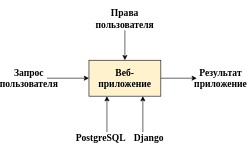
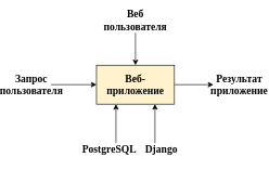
  <mxCell id="0" />
  <mxCell id="1" parent="0" />
  <mxCell id="2" value="&lt;font face=&quot;Times New Roman&quot; size=&quot;3&quot;&gt;&lt;b&gt;Веб-приложение&lt;/b&gt;&lt;/font&gt;" style="rounded=0;whiteSpace=wrap;html=1;fillColor=#fff2cc;" vertex="1" parent="1"><mxGeometry x="140" y="100" width="120" height="60" as="geometry" /></mxCell>
  <mxCell id="3" value="" style="endArrow=classic;html=1;entryX=0;entryY=0.5;entryDx=0;entryDy=0;" edge="1" parent="1" target="2"><mxGeometry width="50" height="50" relative="1" as="geometry"><mxPoint x="70" y="130" as="sourcePoint" /><mxPoint x="340" y="320" as="targetPoint" /></mxGeometry></mxCell>
  <mxCell id="4" value="" style="endArrow=classic;html=1;exitX=1;exitY=0.5;exitDx=0;exitDy=0;" edge="1" parent="1" source="2"><mxGeometry width="50" height="50" relative="1" as="geometry"><mxPoint x="290" y="370" as="sourcePoint" /><mxPoint x="320" y="130" as="targetPoint" /></mxGeometry></mxCell>
  <mxCell id="5" value="" style="endArrow=classic;html=1;entryX=0.25;entryY=1;entryDx=0;entryDy=0;" edge="1" parent="1" target="2"><mxGeometry width="50" height="50" relative="1" as="geometry"><mxPoint x="170" y="220" as="sourcePoint" /><mxPoint x="340" y="320" as="targetPoint" /></mxGeometry></mxCell>
  <mxCell id="6" value="" style="endArrow=classic;html=1;entryX=0.75;entryY=1;entryDx=0;entryDy=0;" edge="1" parent="1" target="2"><mxGeometry width="50" height="50" relative="1" as="geometry"><mxPoint x="230" y="220" as="sourcePoint" /><mxPoint x="340" y="320" as="targetPoint" /></mxGeometry></mxCell>
  <mxCell id="7" value="" style="endArrow=classic;html=1;entryX=0.5;entryY=0;entryDx=0;entryDy=0;" edge="1" parent="1" target="2"><mxGeometry width="50" height="50" relative="1" as="geometry"><mxPoint x="200" y="50" as="sourcePoint" /><mxPoint x="340" y="320" as="targetPoint" /></mxGeometry></mxCell>
  <mxCell id="8" value="&lt;font face=&quot;Times New Roman&quot; size=&quot;3&quot;&gt;&lt;b&gt;Django&lt;/b&gt;&lt;/font&gt;" style="text;html=1;strokeColor=none;fillColor=none;align=center;verticalAlign=middle;whiteSpace=wrap;rounded=0;" vertex="1" parent="1"><mxGeometry x="220" y="220" width="40" height="20" as="geometry" /></mxCell>
  <mxCell id="9" value="&lt;font face=&quot;Times New Roman&quot; size=&quot;3&quot;&gt;&lt;b&gt;PostgreSQL&lt;/b&gt;&lt;/font&gt;" style="text;html=1;strokeColor=none;fillColor=none;align=center;verticalAlign=middle;whiteSpace=wrap;rounded=0;" vertex="1" parent="1"><mxGeometry x="140" y="220" width="40" height="20" as="geometry" /></mxCell>
- <mxCell id="10" value="&lt;font face=&quot;Times New Roman&quot; size=&quot;3&quot;&gt;&lt;b&gt;Права&lt;br&gt;пользователя&lt;br&gt;&lt;/b&gt;&lt;/font&gt;" style="text;html=1;strokeColor=none;fillColor=none;align=center;verticalAlign=middle;whiteSpace=wrap;rounded=0;" vertex="1" parent="1"><mxGeometry x="180" y="20" width="40" height="20" as="geometry" /></mxCell>
+ <mxCell id="10" value="&lt;font face=&quot;Times New Roman&quot; size=&quot;3&quot;&gt;&lt;b&gt;Веб&lt;br&gt;пользователя&lt;br&gt;&lt;/b&gt;&lt;/font&gt;" style="text;html=1;strokeColor=none;fillColor=none;align=center;verticalAlign=middle;whiteSpace=wrap;rounded=0;" vertex="1" parent="1"><mxGeometry x="180" y="20" width="40" height="20" as="geometry" /></mxCell>
  <mxCell id="11" value="&lt;font face=&quot;Times New Roman&quot; size=&quot;3&quot;&gt;&lt;b&gt;Результат приложение&lt;/b&gt;&lt;/font&gt;" style="text;html=1;strokeColor=none;fillColor=none;align=center;verticalAlign=middle;whiteSpace=wrap;rounded=0;" vertex="1" parent="1"><mxGeometry x="340" y="120" width="40" height="20" as="geometry" /></mxCell>
  <mxCell id="12" value="&lt;font face=&quot;Times New Roman&quot; size=&quot;3&quot;&gt;&lt;b&gt;Запрос&lt;br&gt;пользователя&lt;br&gt;&lt;/b&gt;&lt;/font&gt;" style="text;html=1;strokeColor=none;fillColor=none;align=center;verticalAlign=middle;whiteSpace=wrap;rounded=0;" vertex="1" parent="1"><mxGeometry x="20" y="120" width="40" height="20" as="geometry" /></mxCell>
